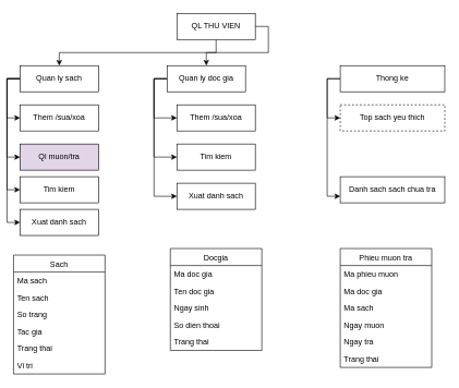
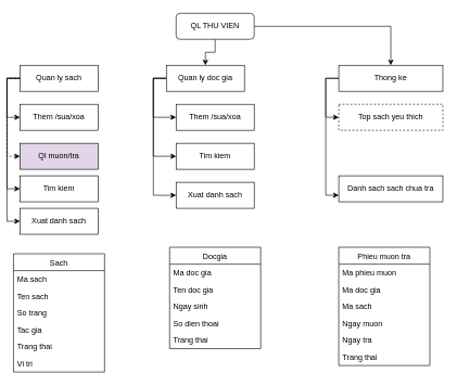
  <mxCell id="0" />
  <mxCell id="1" parent="0" />
  <mxCell id="2" style="edgeStyle=orthogonalEdgeStyle;rounded=0;orthogonalLoop=1;jettySize=auto;html=1;exitX=0.5;exitY=1;exitDx=0;exitDy=0;entryX=0.5;entryY=0;entryDx=0;entryDy=0;" edge="1" parent="1" source="4" target="13"><mxGeometry relative="1" as="geometry" /></mxCell>
- <mxCell id="3" style="edgeStyle=orthogonalEdgeStyle;rounded=0;orthogonalLoop=1;jettySize=auto;html=1;exitX=1;exitY=0.5;exitDx=0;exitDy=0;" edge="1" parent="1" source="4" target="9"><mxGeometry relative="1" as="geometry" /></mxCell>
- <mxCell id="4" value="QL THU VIEN" style="rounded=0;whiteSpace=wrap;html=1;" vertex="1" parent="1"><mxGeometry x="270" y="20" width="120" height="40" as="geometry" /></mxCell>
+ <mxCell id="3" style="edgeStyle=orthogonalEdgeStyle;rounded=0;orthogonalLoop=1;jettySize=auto;html=1;exitX=1;exitY=0.5;exitDx=0;exitDy=0;entryX=0.5;entryY=0;entryDx=0;entryDy=0;" edge="1" parent="1" source="4" target="16"><mxGeometry relative="1" as="geometry" /></mxCell>
+ <mxCell id="4" value="QL THU VIEN" style="whiteSpace=wrap;html=1;rounded=1;" vertex="1" parent="1"><mxGeometry x="270" y="20" width="120" height="40" as="geometry" /></mxCell>
  <mxCell id="5" style="edgeStyle=orthogonalEdgeStyle;rounded=0;orthogonalLoop=1;jettySize=auto;html=1;exitX=0;exitY=0.5;exitDx=0;exitDy=0;entryX=0;entryY=0.5;entryDx=0;entryDy=0;" edge="1" parent="1" source="9" target="22"><mxGeometry relative="1" as="geometry" /></mxCell>
  <mxCell id="6" style="edgeStyle=orthogonalEdgeStyle;rounded=0;orthogonalLoop=1;jettySize=auto;html=1;exitX=0;exitY=0.5;exitDx=0;exitDy=0;entryX=0;entryY=0.5;entryDx=0;entryDy=0;" edge="1" parent="1" source="9" target="21"><mxGeometry relative="1" as="geometry" /></mxCell>
- <mxCell id="7" style="edgeStyle=orthogonalEdgeStyle;rounded=0;orthogonalLoop=1;jettySize=auto;html=1;exitX=0;exitY=0.5;exitDx=0;exitDy=0;entryX=0;entryY=0.5;entryDx=0;entryDy=0;" edge="1" parent="1" source="9" target="20"><mxGeometry relative="1" as="geometry" /></mxCell>
+ <mxCell id="7" style="edgeStyle=orthogonalEdgeStyle;rounded=0;orthogonalLoop=1;jettySize=auto;html=1;exitX=0;exitY=0.5;exitDx=0;exitDy=0;entryX=0;entryY=0.5;entryDx=0;entryDy=0;dashed=1;" edge="1" parent="1" source="9" target="20"><mxGeometry relative="1" as="geometry" /></mxCell>
  <mxCell id="8" style="edgeStyle=orthogonalEdgeStyle;rounded=0;orthogonalLoop=1;jettySize=auto;html=1;exitX=0;exitY=0.5;exitDx=0;exitDy=0;entryX=0;entryY=0.5;entryDx=0;entryDy=0;" edge="1" parent="1" source="9" target="17"><mxGeometry relative="1" as="geometry" /></mxCell>
  <mxCell id="9" value="Quan ly sach" style="rounded=0;whiteSpace=wrap;html=1;" vertex="1" parent="1"><mxGeometry x="30" y="100" width="120" height="40" as="geometry" /></mxCell>
  <mxCell id="10" style="edgeStyle=orthogonalEdgeStyle;rounded=0;orthogonalLoop=1;jettySize=auto;html=1;exitX=0;exitY=0.5;exitDx=0;exitDy=0;entryX=0;entryY=0.5;entryDx=0;entryDy=0;" edge="1" parent="1" source="13" target="18"><mxGeometry relative="1" as="geometry" /></mxCell>
  <mxCell id="11" style="edgeStyle=orthogonalEdgeStyle;rounded=0;orthogonalLoop=1;jettySize=auto;html=1;exitX=0;exitY=0.5;exitDx=0;exitDy=0;entryX=0;entryY=0.5;entryDx=0;entryDy=0;" edge="1" parent="1" source="13" target="23"><mxGeometry relative="1" as="geometry" /></mxCell>
  <mxCell id="12" style="edgeStyle=orthogonalEdgeStyle;rounded=0;orthogonalLoop=1;jettySize=auto;html=1;exitX=0;exitY=0.5;exitDx=0;exitDy=0;entryX=0;entryY=0.5;entryDx=0;entryDy=0;" edge="1" parent="1" source="13" target="24"><mxGeometry relative="1" as="geometry" /></mxCell>
  <mxCell id="13" value="Quan ly doc gia" style="rounded=0;whiteSpace=wrap;html=1;" vertex="1" parent="1"><mxGeometry x="255" y="100" width="120" height="40" as="geometry" /></mxCell>
  <mxCell id="14" style="edgeStyle=orthogonalEdgeStyle;rounded=0;orthogonalLoop=1;jettySize=auto;html=1;exitX=0;exitY=0.5;exitDx=0;exitDy=0;entryX=0;entryY=0.5;entryDx=0;entryDy=0;" edge="1" parent="1" source="16" target="19"><mxGeometry relative="1" as="geometry" /></mxCell>
  <mxCell id="15" style="edgeStyle=orthogonalEdgeStyle;rounded=0;orthogonalLoop=1;jettySize=auto;html=1;exitX=0;exitY=0.5;exitDx=0;exitDy=0;entryX=0;entryY=0.75;entryDx=0;entryDy=0;" edge="1" parent="1" source="16" target="25"><mxGeometry relative="1" as="geometry" /></mxCell>
  <mxCell id="16" value="Thong ke" style="rounded=0;whiteSpace=wrap;html=1;" vertex="1" parent="1"><mxGeometry x="520" y="100" width="160" height="40" as="geometry" /></mxCell>
  <mxCell id="17" value="Them /sua/xoa" style="rounded=0;whiteSpace=wrap;html=1;" vertex="1" parent="1"><mxGeometry x="30" y="160" width="120" height="40" as="geometry" /></mxCell>
  <mxCell id="18" value="Them /sua/xoa" style="rounded=0;whiteSpace=wrap;html=1;" vertex="1" parent="1"><mxGeometry x="270" y="160" width="120" height="40" as="geometry" /></mxCell>
  <mxCell id="19" value="Top sach yeu thich" style="rounded=0;whiteSpace=wrap;html=1;dashed=1;" vertex="1" parent="1"><mxGeometry x="520" y="160" width="160" height="40" as="geometry" /></mxCell>
  <mxCell id="20" value="Ql muon/tra" style="rounded=0;whiteSpace=wrap;html=1;fillColor=#e1d5e7;" vertex="1" parent="1"><mxGeometry x="30" y="220" width="120" height="40" as="geometry" /></mxCell>
  <mxCell id="21" value="Tim kiem" style="rounded=0;whiteSpace=wrap;html=1;" vertex="1" parent="1"><mxGeometry x="30" y="270" width="120" height="40" as="geometry" /></mxCell>
  <mxCell id="22" value="Xuat danh sach" style="rounded=0;whiteSpace=wrap;html=1;" vertex="1" parent="1"><mxGeometry x="30" y="320" width="120" height="40" as="geometry" /></mxCell>
  <mxCell id="23" value="Tim kiem" style="rounded=0;whiteSpace=wrap;html=1;" vertex="1" parent="1"><mxGeometry x="270" y="220" width="120" height="40" as="geometry" /></mxCell>
  <mxCell id="24" value="Xuat danh sach" style="rounded=0;whiteSpace=wrap;html=1;" vertex="1" parent="1"><mxGeometry x="270" y="280" width="120" height="40" as="geometry" /></mxCell>
  <mxCell id="25" value="Danh sach sach chua tra" style="rounded=0;whiteSpace=wrap;html=1;" vertex="1" parent="1"><mxGeometry x="520" y="270" width="160" height="40" as="geometry" /></mxCell>
  <mxCell id="26" value="Sach" style="swimlane;fontStyle=0;childLayout=stackLayout;horizontal=1;startSize=26;fillColor=none;horizontalStack=0;resizeParent=1;resizeParentMax=0;resizeLast=0;collapsible=1;marginBottom=0;" vertex="1" parent="1"><mxGeometry x="20" y="390" width="140" height="182" as="geometry" /></mxCell>
  <mxCell id="27" value="Ma sach" style="text;strokeColor=none;fillColor=none;align=left;verticalAlign=top;spacingLeft=4;spacingRight=4;overflow=hidden;rotatable=0;points=[[0,0.5],[1,0.5]];portConstraint=eastwest;" vertex="1" parent="26"><mxGeometry y="26" width="140" height="26" as="geometry" /></mxCell>
  <mxCell id="28" value="Ten sach" style="text;strokeColor=none;fillColor=none;align=left;verticalAlign=top;spacingLeft=4;spacingRight=4;overflow=hidden;rotatable=0;points=[[0,0.5],[1,0.5]];portConstraint=eastwest;" vertex="1" parent="26"><mxGeometry y="52" width="140" height="26" as="geometry" /></mxCell>
  <mxCell id="29" value="So trang" style="text;strokeColor=none;fillColor=none;align=left;verticalAlign=top;spacingLeft=4;spacingRight=4;overflow=hidden;rotatable=0;points=[[0,0.5],[1,0.5]];portConstraint=eastwest;" vertex="1" parent="26"><mxGeometry y="78" width="140" height="26" as="geometry" /></mxCell>
  <mxCell id="30" value="Tac gia" style="text;strokeColor=none;fillColor=none;align=left;verticalAlign=top;spacingLeft=4;spacingRight=4;overflow=hidden;rotatable=0;points=[[0,0.5],[1,0.5]];portConstraint=eastwest;" vertex="1" parent="26"><mxGeometry y="104" width="140" height="26" as="geometry" /></mxCell>
  <mxCell id="31" value="Trang thai" style="text;strokeColor=none;fillColor=none;align=left;verticalAlign=top;spacingLeft=4;spacingRight=4;overflow=hidden;rotatable=0;points=[[0,0.5],[1,0.5]];portConstraint=eastwest;" vertex="1" parent="26"><mxGeometry y="130" width="140" height="26" as="geometry" /></mxCell>
  <mxCell id="32" value="Vi tri" style="text;strokeColor=none;fillColor=none;align=left;verticalAlign=top;spacingLeft=4;spacingRight=4;overflow=hidden;rotatable=0;points=[[0,0.5],[1,0.5]];portConstraint=eastwest;" vertex="1" parent="26"><mxGeometry y="156" width="140" height="26" as="geometry" /></mxCell>
  <mxCell id="33" value="Phieu muon tra" style="swimlane;fontStyle=0;childLayout=stackLayout;horizontal=1;startSize=26;fillColor=none;horizontalStack=0;resizeParent=1;resizeParentMax=0;resizeLast=0;collapsible=1;marginBottom=0;" vertex="1" parent="1"><mxGeometry x="520" y="380" width="140" height="182" as="geometry" /></mxCell>
  <mxCell id="34" value="Ma phieu muon" style="text;strokeColor=none;fillColor=none;align=left;verticalAlign=top;spacingLeft=4;spacingRight=4;overflow=hidden;rotatable=0;points=[[0,0.5],[1,0.5]];portConstraint=eastwest;" vertex="1" parent="33"><mxGeometry y="26" width="140" height="26" as="geometry" /></mxCell>
  <mxCell id="35" value="Ma doc gia" style="text;strokeColor=none;fillColor=none;align=left;verticalAlign=top;spacingLeft=4;spacingRight=4;overflow=hidden;rotatable=0;points=[[0,0.5],[1,0.5]];portConstraint=eastwest;" vertex="1" parent="33"><mxGeometry y="52" width="140" height="26" as="geometry" /></mxCell>
  <mxCell id="36" value="Ma sach" style="text;strokeColor=none;fillColor=none;align=left;verticalAlign=top;spacingLeft=4;spacingRight=4;overflow=hidden;rotatable=0;points=[[0,0.5],[1,0.5]];portConstraint=eastwest;" vertex="1" parent="33"><mxGeometry y="78" width="140" height="26" as="geometry" /></mxCell>
  <mxCell id="37" value="Ngay muon" style="text;strokeColor=none;fillColor=none;align=left;verticalAlign=top;spacingLeft=4;spacingRight=4;overflow=hidden;rotatable=0;points=[[0,0.5],[1,0.5]];portConstraint=eastwest;" vertex="1" parent="33"><mxGeometry y="104" width="140" height="26" as="geometry" /></mxCell>
  <mxCell id="38" value="Ngay tra" style="text;strokeColor=none;fillColor=none;align=left;verticalAlign=top;spacingLeft=4;spacingRight=4;overflow=hidden;rotatable=0;points=[[0,0.5],[1,0.5]];portConstraint=eastwest;" vertex="1" parent="33"><mxGeometry y="130" width="140" height="26" as="geometry" /></mxCell>
  <mxCell id="39" value="Trang thai" style="text;strokeColor=none;fillColor=none;align=left;verticalAlign=top;spacingLeft=4;spacingRight=4;overflow=hidden;rotatable=0;points=[[0,0.5],[1,0.5]];portConstraint=eastwest;" vertex="1" parent="33"><mxGeometry y="156" width="140" height="26" as="geometry" /></mxCell>
  <mxCell id="40" value="Docgia" style="swimlane;fontStyle=0;childLayout=stackLayout;horizontal=1;startSize=26;fillColor=none;horizontalStack=0;resizeParent=1;resizeParentMax=0;resizeLast=0;collapsible=1;marginBottom=0;" vertex="1" parent="1"><mxGeometry x="260" y="380" width="140" height="156" as="geometry" /></mxCell>
  <mxCell id="41" value="Ma doc gia" style="text;strokeColor=none;fillColor=none;align=left;verticalAlign=top;spacingLeft=4;spacingRight=4;overflow=hidden;rotatable=0;points=[[0,0.5],[1,0.5]];portConstraint=eastwest;" vertex="1" parent="40"><mxGeometry y="26" width="140" height="26" as="geometry" /></mxCell>
  <mxCell id="42" value="Ten doc gia" style="text;strokeColor=none;fillColor=none;align=left;verticalAlign=top;spacingLeft=4;spacingRight=4;overflow=hidden;rotatable=0;points=[[0,0.5],[1,0.5]];portConstraint=eastwest;" vertex="1" parent="40"><mxGeometry y="52" width="140" height="26" as="geometry" /></mxCell>
  <mxCell id="43" value="Ngay sinh" style="text;strokeColor=none;fillColor=none;align=left;verticalAlign=top;spacingLeft=4;spacingRight=4;overflow=hidden;rotatable=0;points=[[0,0.5],[1,0.5]];portConstraint=eastwest;" vertex="1" parent="40"><mxGeometry y="78" width="140" height="26" as="geometry" /></mxCell>
  <mxCell id="44" value="So dien thoai" style="text;strokeColor=none;fillColor=none;align=left;verticalAlign=top;spacingLeft=4;spacingRight=4;overflow=hidden;rotatable=0;points=[[0,0.5],[1,0.5]];portConstraint=eastwest;" vertex="1" parent="40"><mxGeometry y="104" width="140" height="26" as="geometry" /></mxCell>
  <mxCell id="45" value="Trang thai" style="text;strokeColor=none;fillColor=none;align=left;verticalAlign=top;spacingLeft=4;spacingRight=4;overflow=hidden;rotatable=0;points=[[0,0.5],[1,0.5]];portConstraint=eastwest;" vertex="1" parent="40"><mxGeometry y="130" width="140" height="26" as="geometry" /></mxCell>
